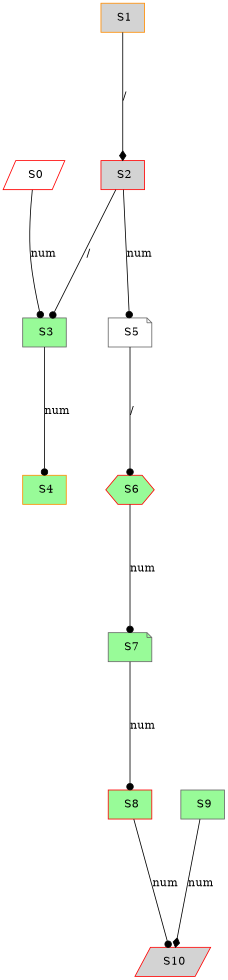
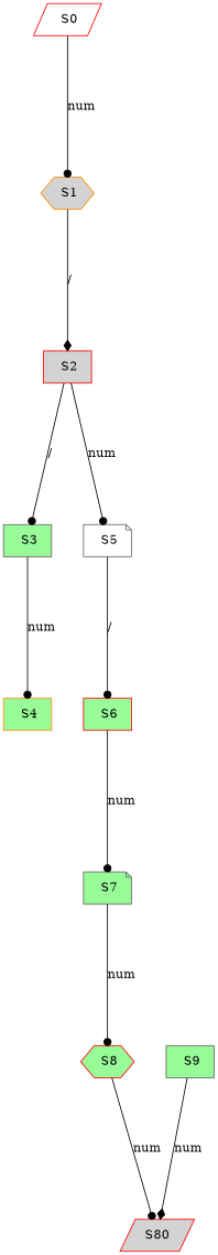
  digraph {
    nodesep=0.5
    rankdir=TB
    ranksep=2
    node [color=red fillcolor=palegreen shape=box style=filled]
    edge [arrowhead=dot]
-   n1 [fillcolor=lightgrey label=" S10" shape=parallelogram]
+   n1 [fillcolor=lightgrey label=S80 shape=parallelogram]
    n2 [fillcolor=white label=" S0" shape=parallelogram]
-   n3 [color=darkorange fillcolor=lightgrey label=" S1"]
+   n3 [color=darkorange fillcolor=lightgrey label=" S1" shape=hexagon]
    n4 [fillcolor=lightgrey label=" S2"]
    n5 [color=gray40 label=" S3"]
    n6 [color=gray40 fillcolor=white label=" S5" shape=note]
    n7 [color=darkorange label=" S4"]
-   n8 [label=" S6" shape=hexagon]
+   n8 [label=" S6"]
    n9 [color=gray40 label=" S7" shape=note]
-   n10 [label=" S8"]
+   n10 [label=" S8" shape=hexagon]
    n11 [color=gray40 label=" S9"]
-   n2 -> n5 [label=num]
+   n2 -> n3 [label=num]
    n3 -> n4 [arrowhead=diamond label="/"]
    n4 -> n5 [label="/"]
    n4 -> n6 [label=num]
    n5 -> n7 [label=num]
    n6 -> n8 [label="/"]
    n8 -> n9 [label=num]
    n9 -> n10 [label=num]
    n10 -> n1 [label=num]
    n11 -> n1 [arrowhead=diamond label=num]
  }
